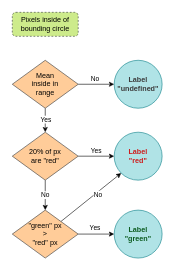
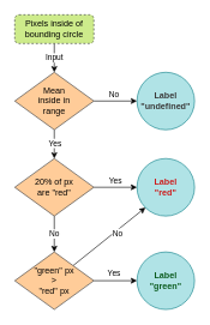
  <mxCell id="0" />
  <mxCell id="1" parent="0" />
+ <mxCell id="2" value="Input" style="edgeStyle=orthogonalEdgeStyle;rounded=0;orthogonalLoop=1;jettySize=auto;html=1;exitX=0.5;exitY=1;exitDx=0;exitDy=0;" parent="1" source="3" target="8" edge="1"><mxGeometry relative="1" as="geometry"><mxPoint x="75" y="80" as="targetPoint" /></mxGeometry></mxCell>
  <mxCell id="3" value="Pixels inside of bounding circle" style="rounded=1;whiteSpace=wrap;html=1;fillColor=#cdeb8b;strokeColor=#36393d;fontColor=#000000;dashed=1;" parent="1" vertex="1"><mxGeometry x="20" y="20" width="110" height="40" as="geometry" /></mxCell>
  <mxCell id="4" style="edgeStyle=orthogonalEdgeStyle;rounded=0;orthogonalLoop=1;jettySize=auto;html=1;" parent="1" source="8" target="9" edge="1"><mxGeometry relative="1" as="geometry" /></mxCell>
  <mxCell id="5" value="No" style="edgeLabel;html=1;align=center;verticalAlign=middle;resizable=0;points=[];" parent="4" vertex="1" connectable="0"><mxGeometry x="-0.1" y="-2" relative="1" as="geometry"><mxPoint y="-12" as="offset" /></mxGeometry></mxCell>
  <mxCell id="6" style="edgeStyle=orthogonalEdgeStyle;rounded=0;orthogonalLoop=1;jettySize=auto;html=1;" parent="1" source="8" target="13" edge="1"><mxGeometry relative="1" as="geometry" /></mxCell>
  <mxCell id="7" value="Yes" style="edgeLabel;html=1;align=center;verticalAlign=middle;resizable=0;points=[];" parent="6" vertex="1" connectable="0"><mxGeometry x="-0.1" relative="1" as="geometry"><mxPoint as="offset" /></mxGeometry></mxCell>
  <mxCell id="8" value="Mean&lt;br&gt; inside in&lt;br&gt;range" style="rhombus;whiteSpace=wrap;html=1;fillColor=#ffcc99;strokeColor=#36393d;fontColor=#000000;" parent="1" vertex="1"><mxGeometry x="20" y="100" width="110" height="80" as="geometry" /></mxCell>
  <mxCell id="9" value="Label&lt;br&gt;&quot;undefined&quot;" style="ellipse;whiteSpace=wrap;html=1;aspect=fixed;fillColor=#b0e3e6;strokeColor=#0e8088;fontColor=#3B3B3B;fontStyle=1" parent="1" vertex="1"><mxGeometry x="190" y="100" width="80" height="80" as="geometry" /></mxCell>
  <mxCell id="10" style="edgeStyle=orthogonalEdgeStyle;rounded=0;orthogonalLoop=1;jettySize=auto;html=1;" parent="1" source="13" target="14" edge="1"><mxGeometry relative="1" as="geometry" /></mxCell>
  <mxCell id="11" value="Yes" style="edgeLabel;html=1;align=center;verticalAlign=middle;resizable=0;points=[];" parent="10" vertex="1" connectable="0"><mxGeometry x="-0.253" y="-5" relative="1" as="geometry"><mxPoint x="7" y="-15" as="offset" /></mxGeometry></mxCell>
  <mxCell id="12" value="No" style="edgeStyle=orthogonalEdgeStyle;rounded=0;orthogonalLoop=1;jettySize=auto;html=1;" parent="1" source="13" target="18" edge="1"><mxGeometry relative="1" as="geometry" /></mxCell>
  <mxCell id="13" value="20% of px&lt;br&gt;are &quot;red&quot;" style="rhombus;whiteSpace=wrap;html=1;fillColor=#ffcc99;strokeColor=#36393d;fontColor=#000000;" parent="1" vertex="1"><mxGeometry x="20" y="220" width="110" height="80" as="geometry" /></mxCell>
  <mxCell id="14" value="Label&lt;br&gt;&quot;red&quot;" style="ellipse;whiteSpace=wrap;html=1;aspect=fixed;fillColor=#b0e3e6;strokeColor=#0e8088;fontColor=#cd1d1d;fontStyle=1" parent="1" vertex="1"><mxGeometry x="190" y="220" width="80" height="80" as="geometry" /></mxCell>
  <mxCell id="15" value="Yes" style="edgeStyle=orthogonalEdgeStyle;rounded=0;orthogonalLoop=1;jettySize=auto;html=1;entryX=0;entryY=0.5;entryDx=0;entryDy=0;" parent="1" source="18" target="19" edge="1"><mxGeometry x="-0.067" y="10" relative="1" as="geometry"><mxPoint as="offset" /></mxGeometry></mxCell>
  <mxCell id="16" style="edgeStyle=none;html=1;entryX=0;entryY=1;entryDx=0;entryDy=0;" edge="1" parent="1" source="18" target="14"><mxGeometry relative="1" as="geometry" /></mxCell>
  <mxCell id="17" value="No" style="edgeLabel;html=1;align=center;verticalAlign=middle;resizable=0;points=[];" vertex="1" connectable="0" parent="16"><mxGeometry x="0.178" y="-3" relative="1" as="geometry"><mxPoint as="offset" /></mxGeometry></mxCell>
  <mxCell id="18" value="&quot;green&quot; px&lt;br&gt;&amp;gt; &lt;br&gt;&quot;red&quot; px" style="rhombus;whiteSpace=wrap;html=1;fillColor=#ffcc99;strokeColor=#36393d;fontColor=#000000;" parent="1" vertex="1"><mxGeometry x="20" y="350" width="110" height="80" as="geometry" /></mxCell>
  <mxCell id="19" value="Label&lt;br&gt;&quot;green&quot;" style="ellipse;whiteSpace=wrap;html=1;aspect=fixed;fillColor=#b0e3e6;strokeColor=#0e8088;fontColor=#0C5C20;fontStyle=1" parent="1" vertex="1"><mxGeometry x="190" y="350" width="80" height="80" as="geometry" /></mxCell>
